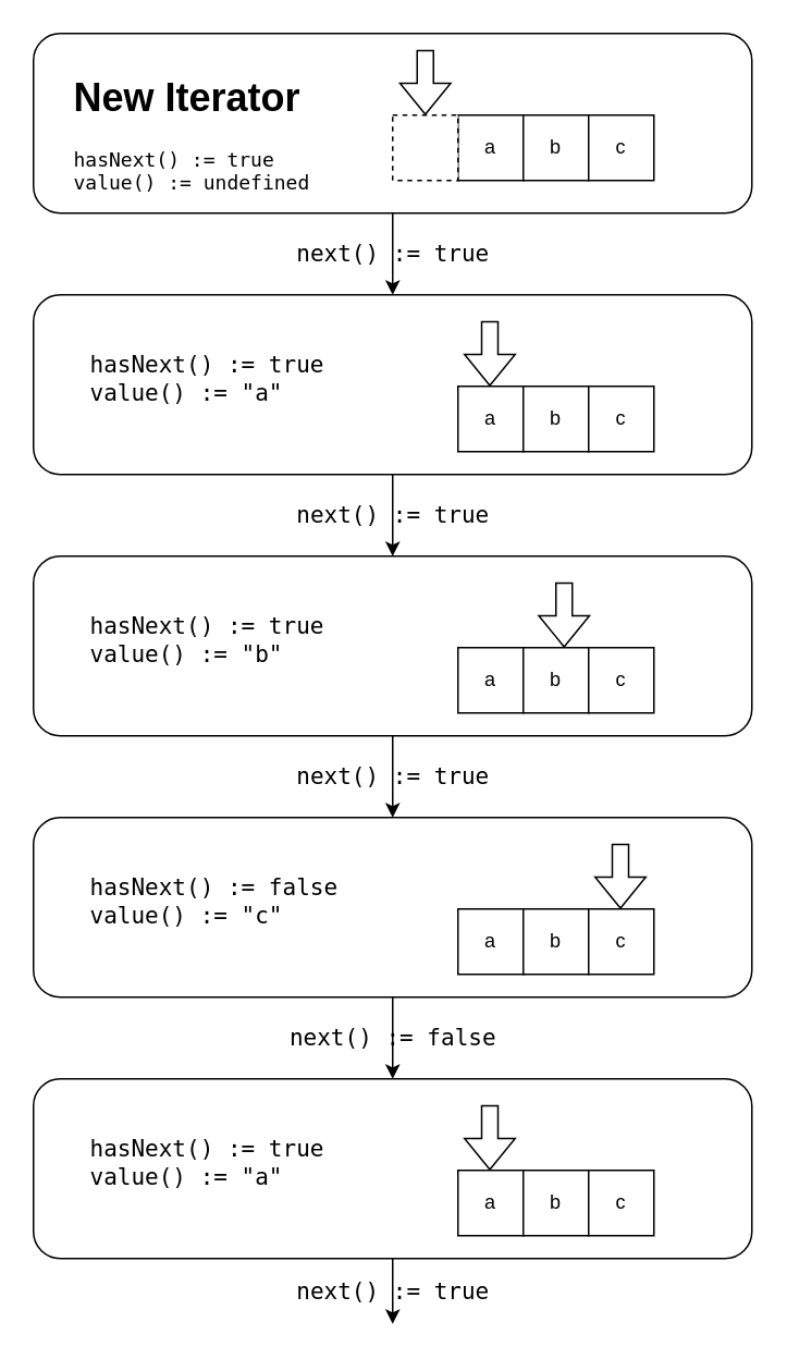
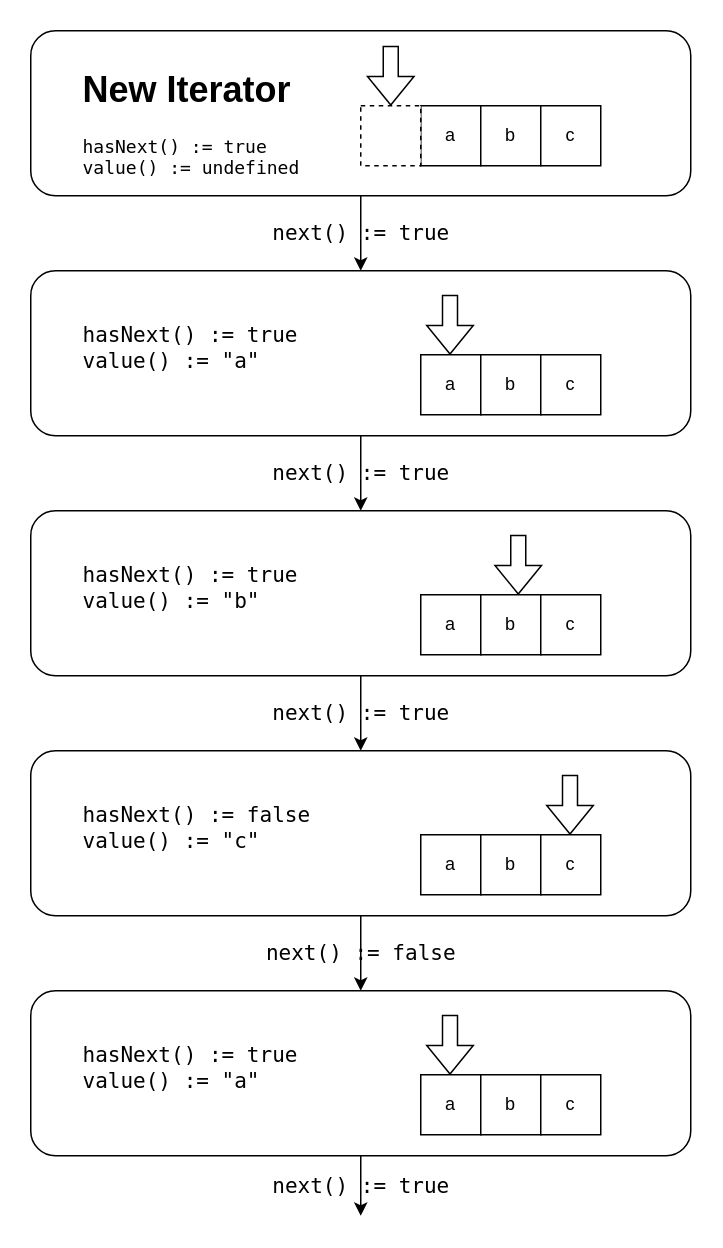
  <mxCell id="0" />
  <mxCell id="1" parent="0" />
  <mxCell id="2" value="" style="rounded=1;whiteSpace=wrap;html=1;" vertex="1" parent="1"><mxGeometry x="20" y="180" width="440" height="110" as="geometry" /></mxCell>
  <mxCell id="3" value="" style="rounded=1;whiteSpace=wrap;html=1;" vertex="1" parent="1"><mxGeometry x="20" y="20" width="440" height="110" as="geometry" /></mxCell>
  <mxCell id="4" value="a" style="rounded=0;whiteSpace=wrap;html=1;" vertex="1" parent="1"><mxGeometry x="280" y="70" width="40" height="40" as="geometry" /></mxCell>
  <mxCell id="5" value="b" style="rounded=0;whiteSpace=wrap;html=1;" vertex="1" parent="1"><mxGeometry x="320" y="70" width="40" height="40" as="geometry" /></mxCell>
  <mxCell id="6" value="c" style="rounded=0;whiteSpace=wrap;html=1;" vertex="1" parent="1"><mxGeometry x="360" y="70" width="40" height="40" as="geometry" /></mxCell>
  <mxCell id="7" value="" style="shape=flexArrow;endArrow=classic;html=1;rounded=0;" edge="1" parent="1"><mxGeometry width="50" height="50" relative="1" as="geometry"><mxPoint x="260" y="30" as="sourcePoint" /><mxPoint x="260" y="70" as="targetPoint" /></mxGeometry></mxCell>
- <mxCell id="8" value="&lt;h1&gt;New Iterator&lt;/h1&gt;&lt;pre&gt;hasNext() := true&lt;br&gt;value() := undefined&lt;/pre&gt;" style="text;html=1;strokeColor=none;fillColor=none;spacing=5;spacingTop=-20;whiteSpace=wrap;overflow=hidden;rounded=0;" vertex="1" parent="1"><mxGeometry x="40" y="40" width="190" height="80" as="geometry" /></mxCell>
+ <mxCell id="8" value="&lt;h1&gt;New Iterator&lt;/h1&gt;&lt;pre&gt;hasNext() := true&lt;br&gt;value() := undefined&lt;/pre&gt;" style="text;html=1;strokeColor=none;fillColor=none;spacing=5;spacingTop=-20;whiteSpace=wrap;overflow=hidden;rounded=0;" vertex="1" parent="1"><mxGeometry x="50" y="40" width="190" height="80" as="geometry" /></mxCell>
  <mxCell id="9" value="a" style="rounded=0;whiteSpace=wrap;html=1;" vertex="1" parent="1"><mxGeometry x="280" y="236" width="40" height="40" as="geometry" /></mxCell>
  <mxCell id="10" value="b" style="rounded=0;whiteSpace=wrap;html=1;" vertex="1" parent="1"><mxGeometry x="320" y="236" width="40" height="40" as="geometry" /></mxCell>
  <mxCell id="11" value="c" style="rounded=0;whiteSpace=wrap;html=1;" vertex="1" parent="1"><mxGeometry x="360" y="236" width="40" height="40" as="geometry" /></mxCell>
  <mxCell id="12" value="" style="shape=flexArrow;endArrow=classic;html=1;rounded=0;" edge="1" parent="1"><mxGeometry width="50" height="50" relative="1" as="geometry"><mxPoint x="299.5" y="196" as="sourcePoint" /><mxPoint x="299.5" y="236" as="targetPoint" /></mxGeometry></mxCell>
  <mxCell id="13" value="" style="rounded=1;whiteSpace=wrap;html=1;" vertex="1" parent="1"><mxGeometry x="20" y="340" width="440" height="110" as="geometry" /></mxCell>
  <mxCell id="14" value="a" style="rounded=0;whiteSpace=wrap;html=1;" vertex="1" parent="1"><mxGeometry x="280" y="396" width="40" height="40" as="geometry" /></mxCell>
  <mxCell id="15" value="b" style="rounded=0;whiteSpace=wrap;html=1;" vertex="1" parent="1"><mxGeometry x="320" y="396" width="40" height="40" as="geometry" /></mxCell>
  <mxCell id="16" value="c" style="rounded=0;whiteSpace=wrap;html=1;" vertex="1" parent="1"><mxGeometry x="360" y="396" width="40" height="40" as="geometry" /></mxCell>
  <mxCell id="17" value="" style="shape=flexArrow;endArrow=classic;html=1;rounded=0;" edge="1" parent="1"><mxGeometry width="50" height="50" relative="1" as="geometry"><mxPoint x="345" y="356" as="sourcePoint" /><mxPoint x="345" y="396" as="targetPoint" /></mxGeometry></mxCell>
  <mxCell id="18" value="" style="rounded=1;whiteSpace=wrap;html=1;" vertex="1" parent="1"><mxGeometry x="20" y="500" width="440" height="110" as="geometry" /></mxCell>
  <mxCell id="19" value="a" style="rounded=0;whiteSpace=wrap;html=1;" vertex="1" parent="1"><mxGeometry x="280" y="556" width="40" height="40" as="geometry" /></mxCell>
  <mxCell id="20" value="b" style="rounded=0;whiteSpace=wrap;html=1;" vertex="1" parent="1"><mxGeometry x="320" y="556" width="40" height="40" as="geometry" /></mxCell>
  <mxCell id="21" value="c" style="rounded=0;whiteSpace=wrap;html=1;" vertex="1" parent="1"><mxGeometry x="360" y="556" width="40" height="40" as="geometry" /></mxCell>
  <mxCell id="22" value="" style="shape=flexArrow;endArrow=classic;html=1;rounded=0;" edge="1" parent="1"><mxGeometry width="50" height="50" relative="1" as="geometry"><mxPoint x="379.5" y="516" as="sourcePoint" /><mxPoint x="379.5" y="556" as="targetPoint" /></mxGeometry></mxCell>
  <mxCell id="23" value="" style="rounded=1;whiteSpace=wrap;html=1;" vertex="1" parent="1"><mxGeometry x="20" y="660" width="440" height="110" as="geometry" /></mxCell>
  <mxCell id="24" value="a" style="rounded=0;whiteSpace=wrap;html=1;" vertex="1" parent="1"><mxGeometry x="280" y="716" width="40" height="40" as="geometry" /></mxCell>
  <mxCell id="25" value="b" style="rounded=0;whiteSpace=wrap;html=1;" vertex="1" parent="1"><mxGeometry x="320" y="716" width="40" height="40" as="geometry" /></mxCell>
  <mxCell id="26" value="c" style="rounded=0;whiteSpace=wrap;html=1;" vertex="1" parent="1"><mxGeometry x="360" y="716" width="40" height="40" as="geometry" /></mxCell>
  <mxCell id="27" value="" style="shape=flexArrow;endArrow=classic;html=1;rounded=0;" edge="1" parent="1"><mxGeometry width="50" height="50" relative="1" as="geometry"><mxPoint x="299.5" y="676" as="sourcePoint" /><mxPoint x="299.5" y="716" as="targetPoint" /></mxGeometry></mxCell>
  <mxCell id="28" value="&lt;pre&gt;&lt;font style=&quot;font-size: 14px&quot;&gt;next() := true&lt;/font&gt;&lt;/pre&gt;" style="endArrow=classic;html=1;rounded=0;fillColor=none;labelBackgroundColor=none;" edge="1" parent="1" source="3" target="2"><mxGeometry width="50" height="50" relative="1" as="geometry"><mxPoint x="290" y="410" as="sourcePoint" /><mxPoint x="340" y="360" as="targetPoint" /></mxGeometry></mxCell>
  <mxCell id="29" value="&lt;pre&gt;&lt;font style=&quot;font-size: 14px&quot;&gt;next() := true&lt;/font&gt;&lt;/pre&gt;" style="endArrow=classic;html=1;rounded=0;labelBackgroundColor=none;" edge="1" parent="1" source="2" target="13"><mxGeometry width="50" height="50" relative="1" as="geometry"><mxPoint x="250" y="140" as="sourcePoint" /><mxPoint x="250" y="190" as="targetPoint" /></mxGeometry></mxCell>
  <mxCell id="30" value="&lt;pre&gt;&lt;font style=&quot;font-size: 14px&quot;&gt;next() := true&lt;/font&gt;&lt;/pre&gt;" style="endArrow=classic;html=1;rounded=0;labelBackgroundColor=none;" edge="1" parent="1" source="13" target="18"><mxGeometry width="50" height="50" relative="1" as="geometry"><mxPoint x="260" y="150" as="sourcePoint" /><mxPoint x="260" y="200" as="targetPoint" /></mxGeometry></mxCell>
  <mxCell id="31" value="&lt;pre&gt;&lt;font style=&quot;font-size: 14px&quot;&gt;next() := false&lt;/font&gt;&lt;/pre&gt;" style="endArrow=classic;html=1;rounded=0;labelBackgroundColor=none;" edge="1" parent="1" source="18" target="23"><mxGeometry width="50" height="50" relative="1" as="geometry"><mxPoint x="270" y="160" as="sourcePoint" /><mxPoint x="270" y="210" as="targetPoint" /></mxGeometry></mxCell>
  <mxCell id="32" value="&lt;pre&gt;&lt;font style=&quot;font-size: 14px&quot;&gt;next() := true&lt;/font&gt;&lt;/pre&gt;" style="endArrow=classic;html=1;rounded=0;labelBackgroundColor=none;" edge="1" parent="1" source="23"><mxGeometry width="50" height="50" relative="1" as="geometry"><mxPoint x="240" y="700" as="sourcePoint" /><mxPoint x="240" y="810" as="targetPoint" /></mxGeometry></mxCell>
  <mxCell id="33" value="&lt;pre&gt;&lt;font style=&quot;font-size: 14px&quot;&gt;&lt;span style=&quot;font-weight: normal&quot;&gt;hasNext() := true&lt;br&gt;&lt;/span&gt;value() := &quot;a&quot;&lt;/font&gt;&lt;/pre&gt;" style="text;html=1;strokeColor=none;fillColor=none;spacing=5;spacingTop=-20;whiteSpace=wrap;overflow=hidden;rounded=0;" vertex="1" parent="1"><mxGeometry x="50" y="212.5" width="190" height="45" as="geometry" /></mxCell>
  <mxCell id="34" value="&lt;pre&gt;&lt;font style=&quot;font-size: 14px&quot;&gt;&lt;span style=&quot;font-weight: normal&quot;&gt;hasNext() := true&lt;br&gt;&lt;/span&gt;value() := &quot;b&quot;&lt;/font&gt;&lt;/pre&gt;" style="text;html=1;strokeColor=none;fillColor=none;spacing=5;spacingTop=-20;whiteSpace=wrap;overflow=hidden;rounded=0;" vertex="1" parent="1"><mxGeometry x="50" y="372.5" width="190" height="45" as="geometry" /></mxCell>
  <mxCell id="35" value="&lt;pre&gt;&lt;font style=&quot;font-size: 14px&quot;&gt;&lt;span style=&quot;font-weight: normal&quot;&gt;hasNext() := false&lt;br&gt;&lt;/span&gt;value() := &quot;c&quot;&lt;/font&gt;&lt;/pre&gt;" style="text;html=1;strokeColor=none;fillColor=none;spacing=5;spacingTop=-20;whiteSpace=wrap;overflow=hidden;rounded=0;" vertex="1" parent="1"><mxGeometry x="50" y="532.5" width="190" height="45" as="geometry" /></mxCell>
  <mxCell id="36" value="&lt;pre&gt;&lt;font style=&quot;font-size: 14px&quot;&gt;&lt;span style=&quot;font-weight: normal&quot;&gt;hasNext() := true&lt;br&gt;&lt;/span&gt;value() := &quot;a&quot;&lt;/font&gt;&lt;/pre&gt;" style="text;html=1;strokeColor=none;fillColor=none;spacing=5;spacingTop=-20;whiteSpace=wrap;overflow=hidden;rounded=0;" vertex="1" parent="1"><mxGeometry x="50" y="692.5" width="190" height="45" as="geometry" /></mxCell>
  <mxCell id="37" value="" style="rounded=0;whiteSpace=wrap;html=1;fontSize=14;dashed=1;" vertex="1" parent="1"><mxGeometry x="240" y="70" width="40" height="40" as="geometry" /></mxCell>
